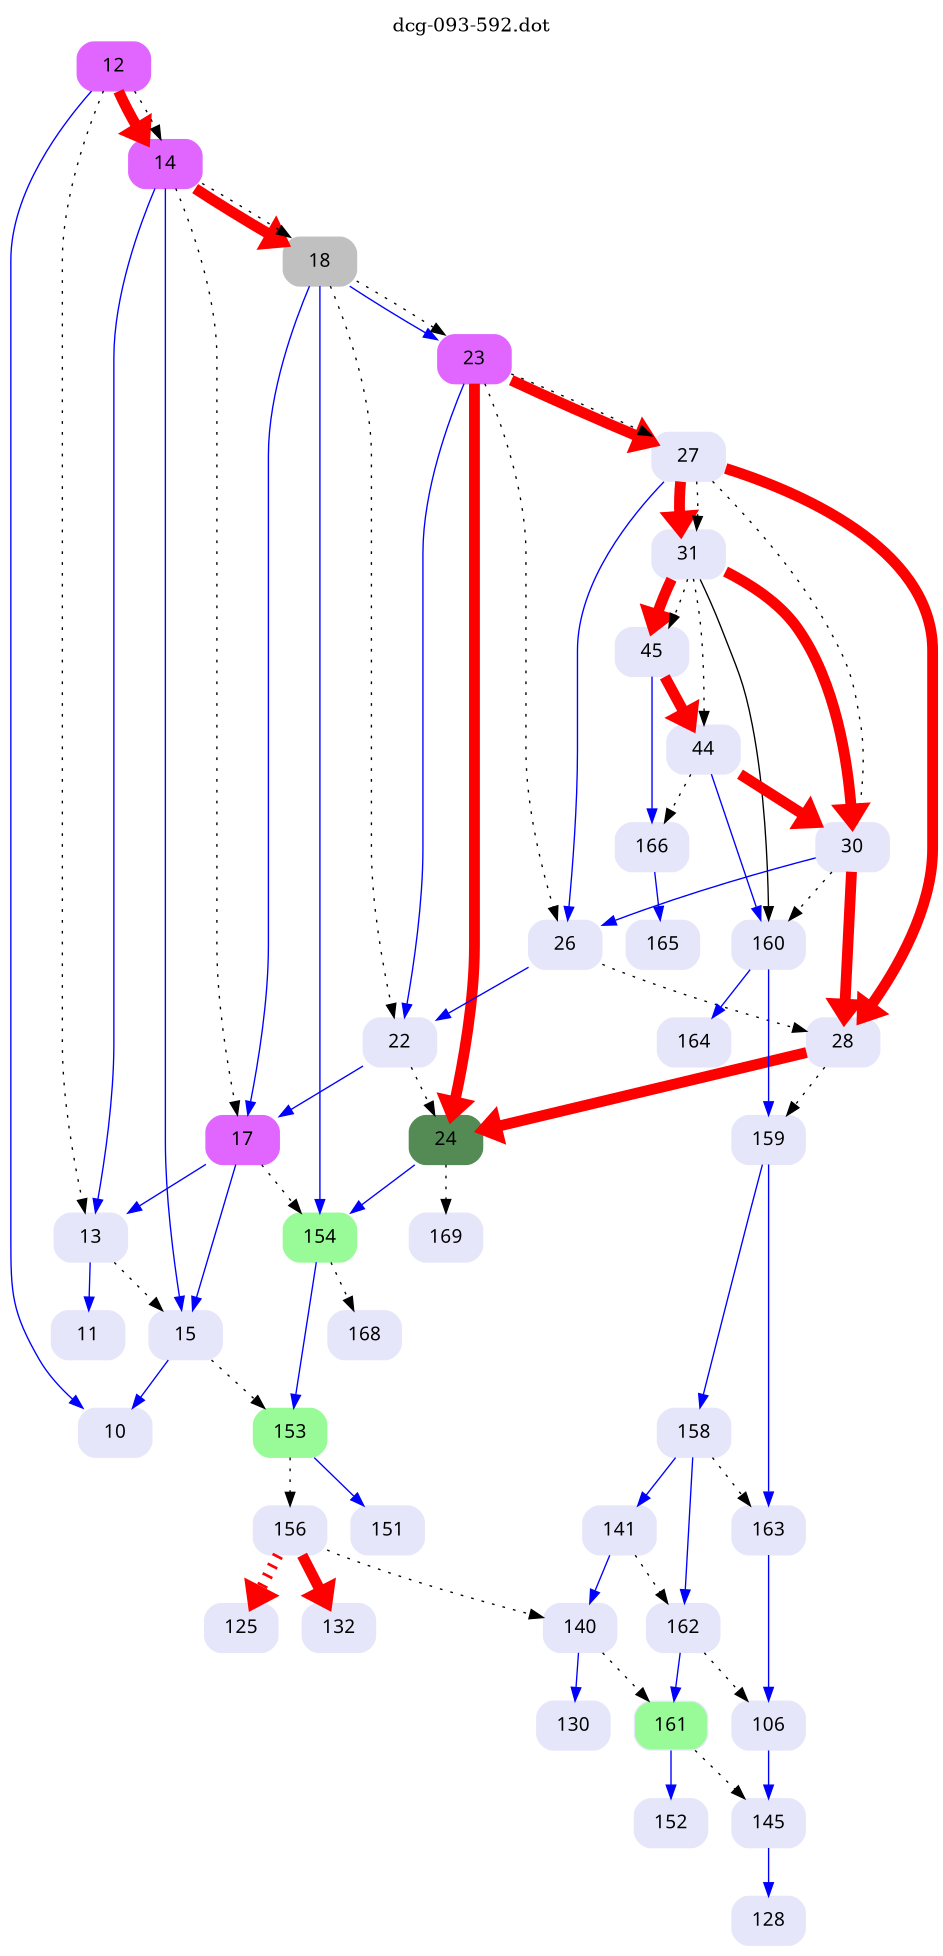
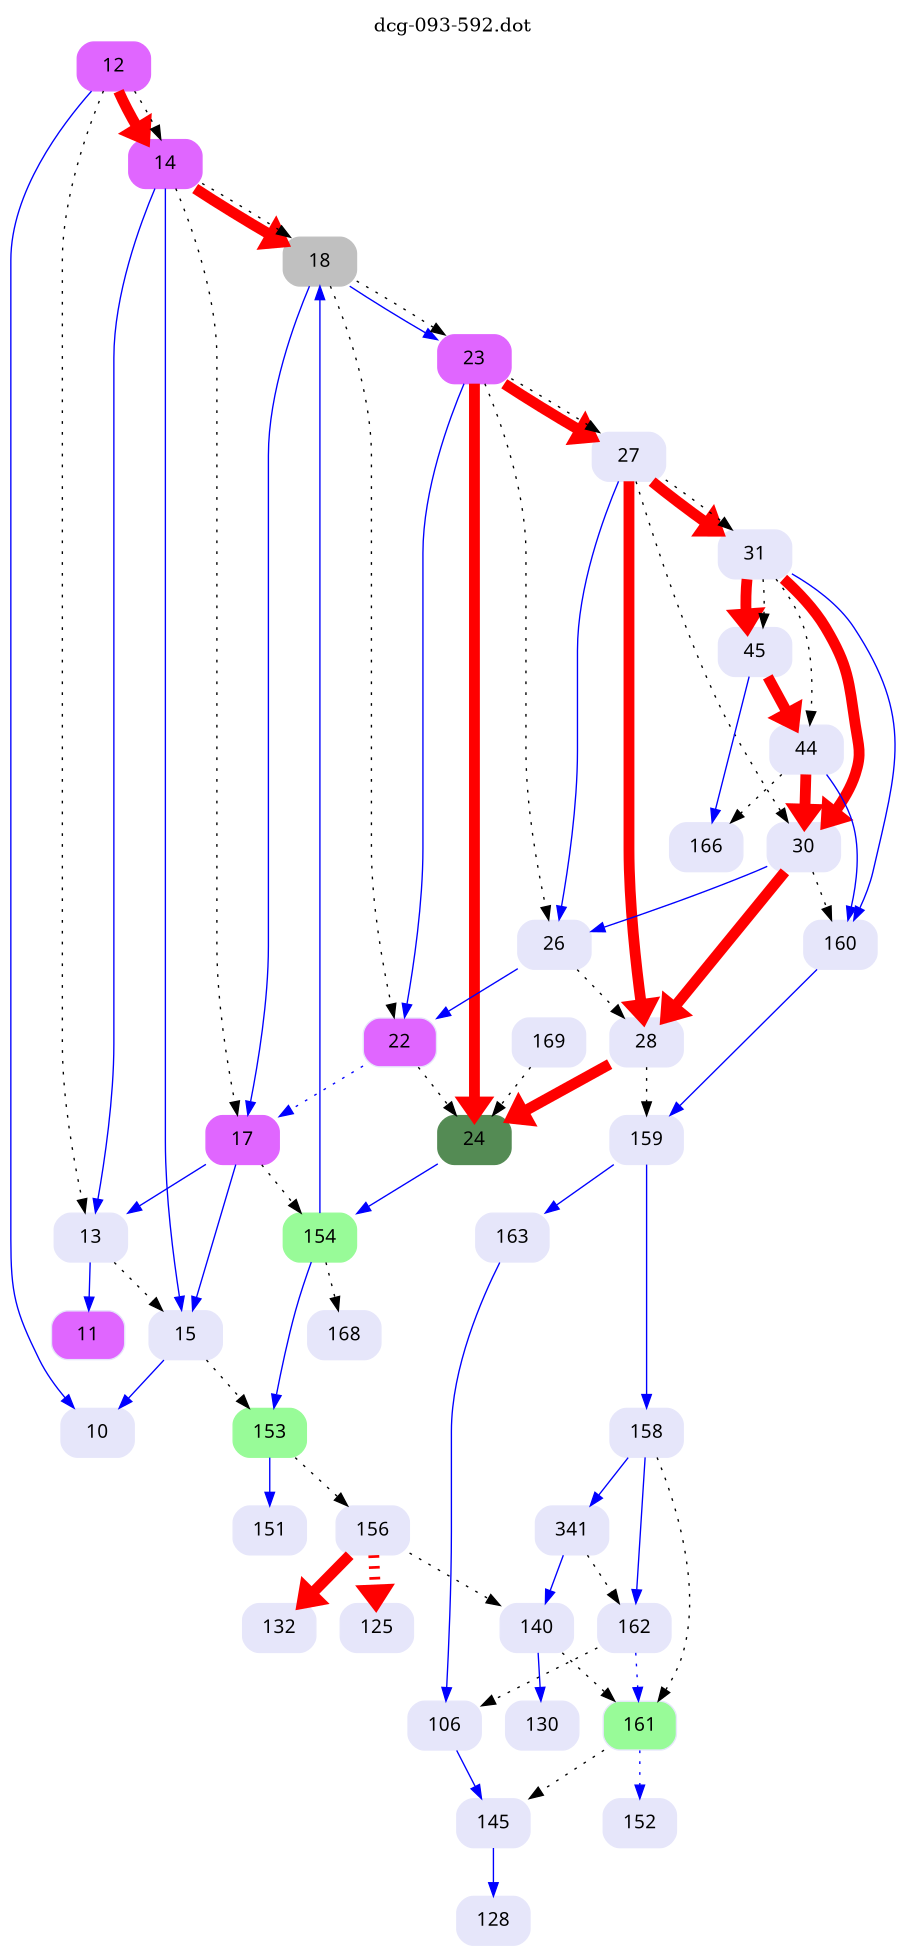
  digraph {
    label="dcg-093-592.dot"
    labelloc=t
    node [color=lavender fontname="sans-serif" shape=box style="rounded,filled"]
    edge [color=blue penwidth=1]
    n1 [color=mediumorchid1 label=12]
    n2 [label=10]
    n3 [color=mediumorchid1 label=14]
    n4 [label=13]
-   n5 [label=11]
+   n5 [label=11 fillcolor=mediumorchid1]
    n6 [label=15]
    n7 [color=grey label=18]
    n8 [color=mediumorchid1 label=17]
    n9 [color=palegreen label=153]
    n10 [color=palegreen label=154]
    n11 [color=mediumorchid1 label=23]
-   n12 [label=22]
+   n12 [label=22 fillcolor=mediumorchid1]
    n13 [label=151]
    n14 [label=156]
    n15 [label=168]
    n16 [color=palegreen4 label=24]
    n17 [label=27]
    n18 [label=26]
    n19 [label=169]
    n20 [label=28]
    n21 [label=31]
    n22 [label=30]
    n23 [label=159]
    n24 [label=160]
    n25 [label=45]
    n26 [label=44]
    n27 [label=158]
    n28 [label=163]
-   n29 [label=164]
    n30 [label=166]
-   n31 [label=165]
-   n32 [label=141]
+   n32 [label=341]
    n33 [label=162]
    n34 [label=106]
    n35 [label=140]
    n36 [fillcolor=palegreen label=161]
    n37 [label=145]
    n38 [label=128]
    n39 [label=130]
    n40 [label=152]
    n41 [label=132]
    n42 [label=125]
    n1 -> n2
    n1 -> n3 [color=red penwidth=8]
    n1 -> n3 [style=dotted color="" penwidth=""]
    n1 -> n4 [style=dotted color="" penwidth=""]
    n3 -> n4
    n3 -> n6
    n3 -> n7 [color=red penwidth=8]
    n3 -> n7 [style=dotted color="" penwidth=""]
    n3 -> n8 [style=dotted color="" penwidth=""]
    n4 -> n5
    n4 -> n6 [style=dotted color="" penwidth=""]
    n6 -> n2
    n6 -> n9 [style=dotted color="" penwidth=""]
    n7 -> n8
-   n7 -> n10
+   n10 -> n7
    n7 -> n11
    n7 -> n11 [style=dotted color="" penwidth=""]
    n7 -> n12 [style=dotted color="" penwidth=""]
    n8 -> n4
    n8 -> n6
    n8 -> n10 [style=dotted color="" penwidth=""]
    n9 -> n13
    n9 -> n14 [style=dotted color="" penwidth=""]
    n10 -> n9
    n10 -> n15 [style=dotted color="" penwidth=""]
    n11 -> n12
    n11 -> n16 [color=red penwidth=8]
    n11 -> n17 [color=red penwidth=8]
    n11 -> n17 [style=dotted color="" penwidth=""]
    n11 -> n18 [style=dotted color="" penwidth=""]
-   n12 -> n8
+   n12 -> n8 [style=dotted]
    n12 -> n16 [style=dotted color="" penwidth=""]
    n14 -> n35 [style=dotted color="" penwidth=""]
    n14 -> n41 [color=red penwidth=8]
    n14 -> n42 [color=red penwidth=8 style=dotted]
    n16 -> n10
-   n16 -> n19 [style=dotted color="" penwidth=""]
+   n19 -> n16 [style=dotted color="" penwidth=""]
    n17 -> n18
    n17 -> n20 [color=red penwidth=8]
    n17 -> n21 [color=red penwidth=8]
    n17 -> n21 [style=dotted color="" penwidth=""]
    n17 -> n22 [style=dotted color="" penwidth=""]
    n18 -> n12
    n18 -> n20 [style=dotted color="" penwidth=""]
    n20 -> n16 [color=red penwidth=8]
    n20 -> n23 [style=dotted color="" penwidth=""]
    n21 -> n22 [color=red penwidth=8]
-   n21 -> n24 [color=black]
+   n21 -> n24
    n21 -> n25 [color=red penwidth=8]
    n21 -> n25 [style=dotted color="" penwidth=""]
    n21 -> n26 [style=dotted color="" penwidth=""]
    n22 -> n18
    n22 -> n20 [color=red penwidth=8]
    n22 -> n24 [style=dotted color="" penwidth=""]
    n23 -> n27
    n23 -> n28
    n24 -> n23
-   n24 -> n29
    n25 -> n26 [color=red penwidth=8]
    n25 -> n30
    n26 -> n22 [color=red penwidth=8]
    n26 -> n24
    n26 -> n30 [style=dotted color="" penwidth=""]
-   n27 -> n28 [style=dotted color="" penwidth=""]
+   n27 -> n36 [style=dotted color="" penwidth=""]
    n27 -> n32
    n27 -> n33
    n28 -> n34
-   n30 -> n31
    n32 -> n33 [style=dotted color="" penwidth=""]
    n32 -> n35
    n33 -> n34 [style=dotted color="" penwidth=""]
-   n33 -> n36
+   n33 -> n36 [style=dotted]
    n34 -> n37
    n35 -> n36 [style=dotted color="" penwidth=""]
    n35 -> n39
    n36 -> n37 [style=dotted color="" penwidth=""]
-   n36 -> n40
+   n36 -> n40 [style=dotted]
    n37 -> n38
  }
